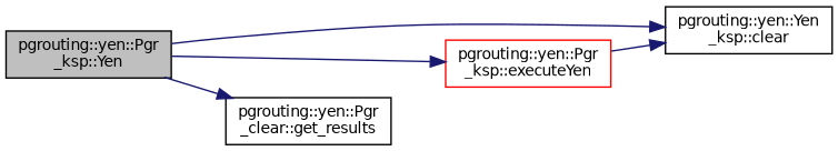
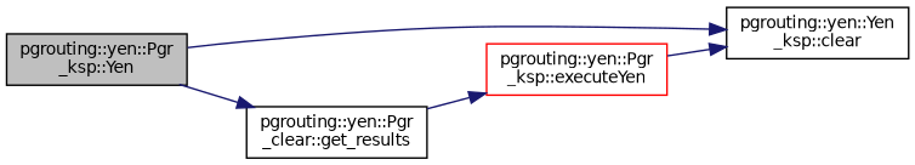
  digraph {
    rankdir=LR
    node [color=black fillcolor=white fontname=Helvetica fontsize=10 shape=record style=filled]
    edge [color=midnightblue fontname=Helvetica fontsize=10 labelfontname=Helvetica labelfontsize=10 style=solid]
    n1 [fillcolor=grey75 fontcolor=black height=0.2 label="pgrouting::yen::Pgr\l_ksp::Yen" width=0.4]
    n2 [height=0.2 label="pgrouting::yen::Yen\l_ksp::clear" width=0.4]
    n3 [color=red height=0.2 label="pgrouting::yen::Pgr\l_ksp::executeYen" width=0.4]
    n4 [height=0.2 label="pgrouting::yen::Pgr\l_clear::get_results" width=0.4]
    n1 -> n2
-   n1 -> n3
+   n4 -> n3
    n1 -> n4
    n3 -> n2
  }
